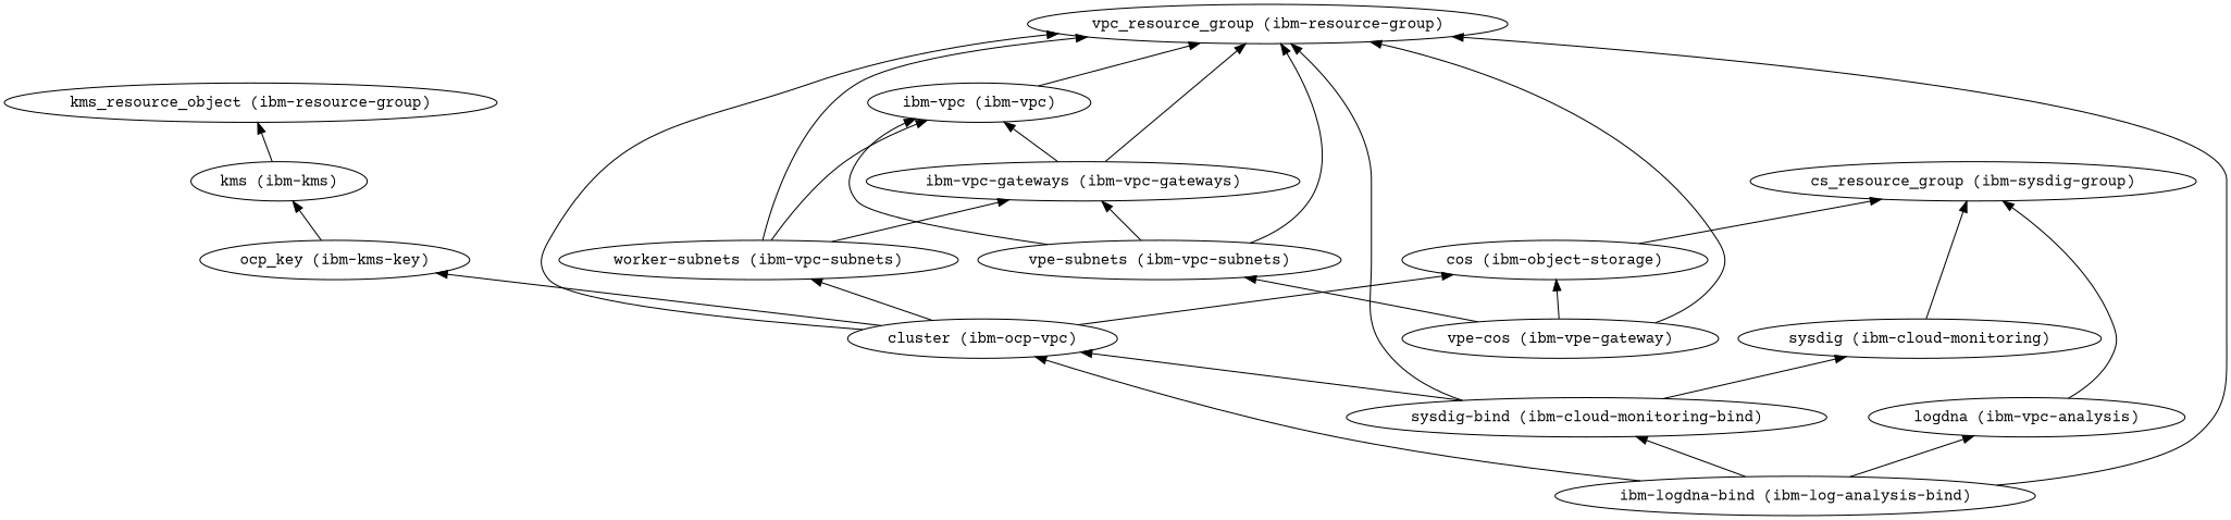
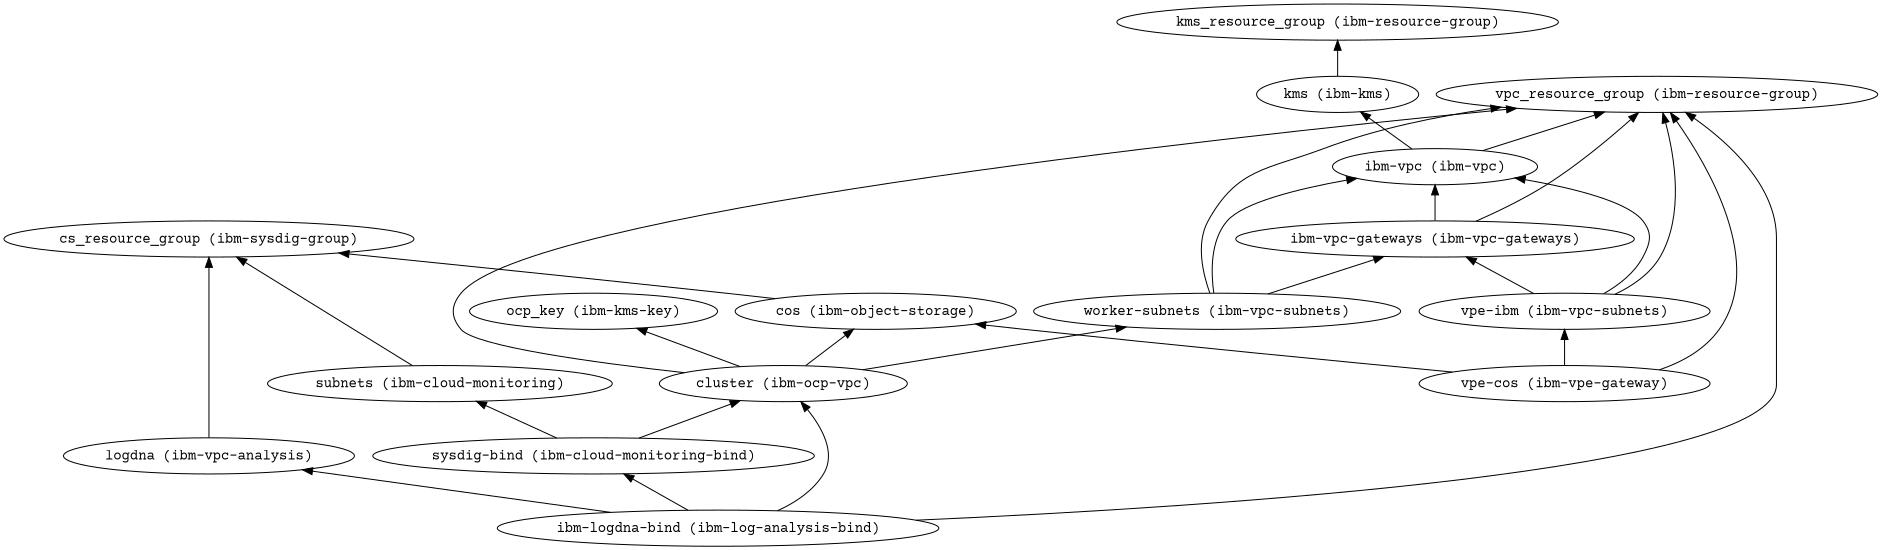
  digraph {
    fontname="Courier Prime"
    rankdir=BT
    node [fontname="Courier Prime"]
    edge [fontname="Courier Prime"]
    n1 [label="cs_resource_group (ibm-sysdig-group)"]
-   "sysdig (ibm-cloud-monitoring)"
+   "sysdig (ibm-cloud-monitoring)" [label="subnets (ibm-cloud-monitoring)"]
    "sysdig-bind (ibm-cloud-monitoring-bind)"
    "cluster (ibm-ocp-vpc)"
    "vpc_resource_group (ibm-resource-group)"
    "cos (ibm-object-storage)"
    "worker-subnets (ibm-vpc-subnets)"
    "ocp_key (ibm-kms-key)"
    "ibm-vpc (ibm-vpc)"
    "ibm-vpc-gateways (ibm-vpc-gateways)"
    "kms (ibm-kms)"
-   "kms_resource_group (ibm-resource-group)" [label="kms_resource_object (ibm-resource-group)"]
+   "kms_resource_group (ibm-resource-group)"
    n13 [label="logdna (ibm-vpc-analysis)"]
    "ibm-logdna-bind (ibm-log-analysis-bind)"
-   "vpe-subnets (ibm-vpc-subnets)"
+   "vpe-subnets (ibm-vpc-subnets)" [label="vpe-ibm (ibm-vpc-subnets)"]
    "vpe-cos (ibm-vpe-gateway)"
    "sysdig (ibm-cloud-monitoring)" -> n1
    "sysdig-bind (ibm-cloud-monitoring-bind)" -> "sysdig (ibm-cloud-monitoring)"
    "sysdig-bind (ibm-cloud-monitoring-bind)" -> "cluster (ibm-ocp-vpc)"
-   "sysdig-bind (ibm-cloud-monitoring-bind)" -> "vpc_resource_group (ibm-resource-group)"
    "cluster (ibm-ocp-vpc)" -> "vpc_resource_group (ibm-resource-group)"
    "cluster (ibm-ocp-vpc)" -> "cos (ibm-object-storage)"
    "cluster (ibm-ocp-vpc)" -> "worker-subnets (ibm-vpc-subnets)"
    "cluster (ibm-ocp-vpc)" -> "ocp_key (ibm-kms-key)"
    "cos (ibm-object-storage)" -> n1
    "worker-subnets (ibm-vpc-subnets)" -> "vpc_resource_group (ibm-resource-group)"
    "worker-subnets (ibm-vpc-subnets)" -> "ibm-vpc (ibm-vpc)"
    "worker-subnets (ibm-vpc-subnets)" -> "ibm-vpc-gateways (ibm-vpc-gateways)"
-   "ocp_key (ibm-kms-key)" -> "kms (ibm-kms)"
+   "ibm-vpc (ibm-vpc)" -> "kms (ibm-kms)"
    "ibm-vpc (ibm-vpc)" -> "vpc_resource_group (ibm-resource-group)"
    "ibm-vpc-gateways (ibm-vpc-gateways)" -> "vpc_resource_group (ibm-resource-group)"
    "ibm-vpc-gateways (ibm-vpc-gateways)" -> "ibm-vpc (ibm-vpc)"
    "kms (ibm-kms)" -> "kms_resource_group (ibm-resource-group)"
    n13 -> n1
    "ibm-logdna-bind (ibm-log-analysis-bind)" -> "sysdig-bind (ibm-cloud-monitoring-bind)"
    "ibm-logdna-bind (ibm-log-analysis-bind)" -> "cluster (ibm-ocp-vpc)"
    "ibm-logdna-bind (ibm-log-analysis-bind)" -> "vpc_resource_group (ibm-resource-group)"
    "ibm-logdna-bind (ibm-log-analysis-bind)" -> n13
    "vpe-subnets (ibm-vpc-subnets)" -> "vpc_resource_group (ibm-resource-group)"
    "vpe-subnets (ibm-vpc-subnets)" -> "ibm-vpc (ibm-vpc)"
    "vpe-subnets (ibm-vpc-subnets)" -> "ibm-vpc-gateways (ibm-vpc-gateways)"
    "vpe-cos (ibm-vpe-gateway)" -> "vpc_resource_group (ibm-resource-group)"
    "vpe-cos (ibm-vpe-gateway)" -> "cos (ibm-object-storage)"
    "vpe-cos (ibm-vpe-gateway)" -> "vpe-subnets (ibm-vpc-subnets)"
  }
